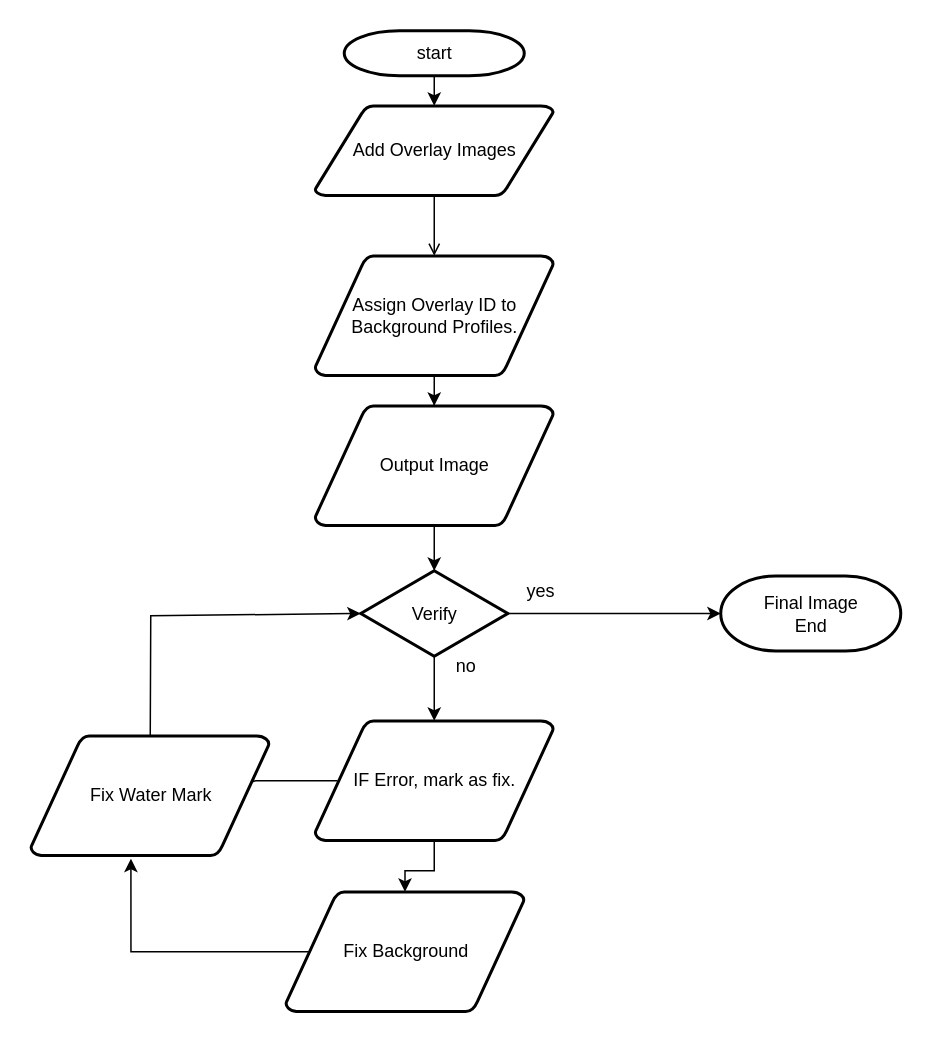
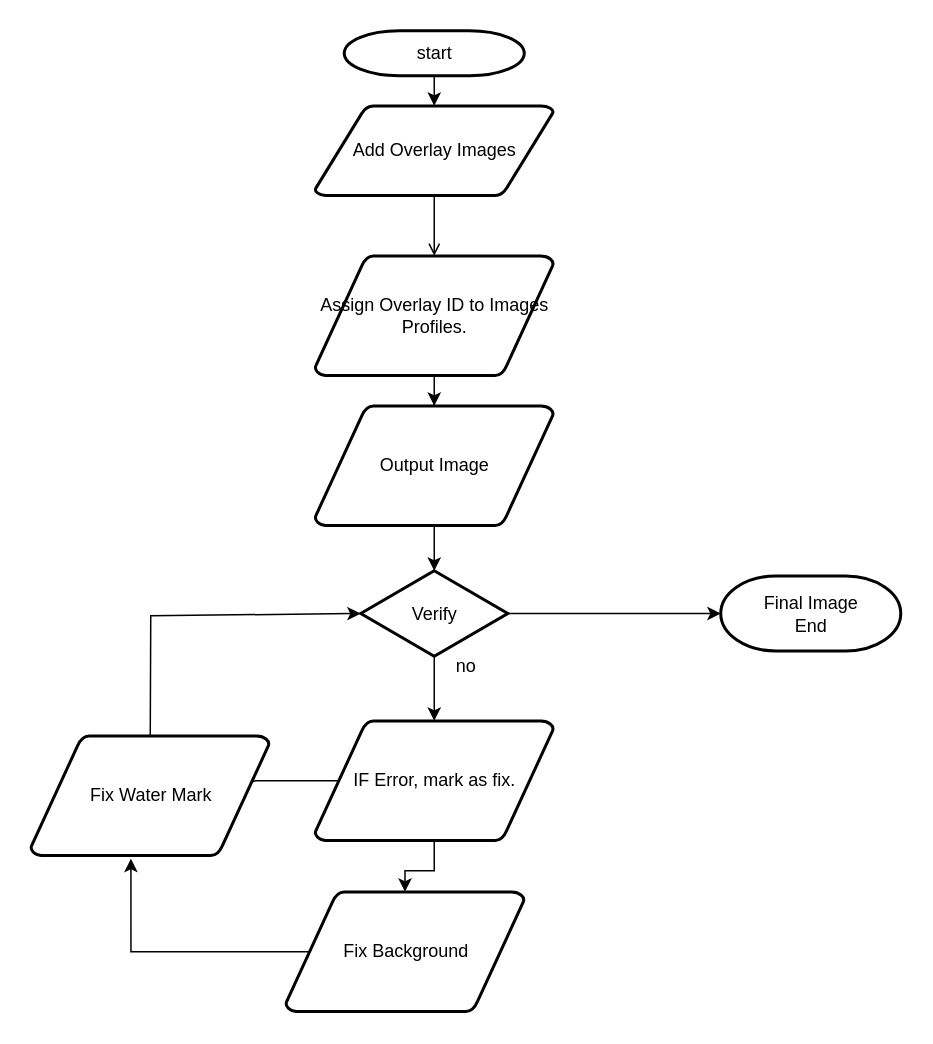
  <mxCell id="0" />
  <mxCell id="1" parent="0" />
  <mxCell id="2" value="start" style="shape=mxgraph.flowchart.terminator;strokeWidth=2;gradientDirection=north;fontStyle=0;html=1;rounded=0;" parent="1" vertex="1"><mxGeometry x="229" y="20" width="120" height="30" as="geometry" /></mxCell>
  <mxCell id="3" value="" style="edgeStyle=orthogonalEdgeStyle;rounded=0;orthogonalLoop=1;jettySize=auto;html=1;endArrow=open;" edge="1" parent="1" source="4" target="17"><mxGeometry relative="1" as="geometry" /></mxCell>
  <mxCell id="4" value="Add Overlay Images" style="shape=mxgraph.flowchart.data;strokeWidth=2;gradientDirection=north;fontStyle=0;html=1;rounded=0;" parent="1" vertex="1"><mxGeometry x="209.5" y="70" width="159" height="60" as="geometry" /></mxCell>
  <mxCell id="5" value="" style="edgeStyle=orthogonalEdgeStyle;rounded=0;orthogonalLoop=1;jettySize=auto;html=1;" edge="1" parent="1" source="6" target="19"><mxGeometry relative="1" as="geometry" /></mxCell>
  <mxCell id="6" value="IF Error, mark as fix." style="shape=mxgraph.flowchart.data;strokeWidth=2;gradientDirection=north;fontStyle=0;html=1;rounded=0;" parent="1" vertex="1"><mxGeometry x="209.5" y="480" width="159" height="80" as="geometry" /></mxCell>
  <mxCell id="7" style="edgeStyle=orthogonalEdgeStyle;rounded=0;orthogonalLoop=1;jettySize=auto;html=1;exitX=0.5;exitY=1;exitDx=0;exitDy=0;exitPerimeter=0;entryX=0.5;entryY=0;entryDx=0;entryDy=0;entryPerimeter=0;" edge="1" parent="1" source="8" target="6"><mxGeometry relative="1" as="geometry" /></mxCell>
  <mxCell id="8" value="Verify" style="shape=mxgraph.flowchart.decision;strokeWidth=2;gradientDirection=north;fontStyle=0;html=1;rounded=0;" parent="1" vertex="1"><mxGeometry x="240" y="380" width="98" height="57" as="geometry" /></mxCell>
  <mxCell id="9" style="fontStyle=1;strokeWidth=1;html=1;rounded=0;" parent="1" source="2" target="4" edge="1"><mxGeometry relative="1" as="geometry" /></mxCell>
  <mxCell id="10" style="fontStyle=1;strokeWidth=1;html=1;startArrow=none;rounded=0;entryX=0.5;entryY=0;entryDx=0;entryDy=0;entryPerimeter=0;" parent="1" source="18" target="8" edge="1"><mxGeometry relative="1" as="geometry"><mxPoint x="298.167" y="500" as="targetPoint" /></mxGeometry></mxCell>
- <mxCell id="11" value="yes" style="text;fontStyle=0;html=1;strokeColor=none;fillColor=none;strokeWidth=2;rounded=0;" parent="1" vertex="1"><mxGeometry x="349" y="380" width="40" height="26" as="geometry" /></mxCell>
  <mxCell id="12" value="Fix Water Mark" style="shape=mxgraph.flowchart.data;strokeWidth=2;gradientDirection=north;fontStyle=0;html=1;rounded=0;" parent="1" vertex="1"><mxGeometry x="20" y="490" width="159" height="80" as="geometry" /></mxCell>
  <mxCell id="13" value="no" style="text;fontStyle=0;html=1;strokeColor=none;fillColor=none;strokeWidth=2;align=center;rounded=0;" parent="1" vertex="1"><mxGeometry x="290" y="430" width="40" height="26" as="geometry" /></mxCell>
  <mxCell id="14" value="" style="edgeStyle=elbowEdgeStyle;elbow=horizontal;fontStyle=1;strokeWidth=1;html=1;rounded=0;entryX=0.923;entryY=0.385;entryDx=0;entryDy=0;entryPerimeter=0;exitX=0.095;exitY=0.5;exitDx=0;exitDy=0;exitPerimeter=0;endArrow=none;" parent="1" source="6" target="12" edge="1"><mxGeometry width="100" height="100" as="geometry"><mxPoint y="320" as="sourcePoint" x="-20" /><mxPoint x="80" as="targetPoint" y="220" /><Array as="points"><mxPoint x="170" y="530" /></Array></mxGeometry></mxCell>
  <mxCell id="15" value="Final Image&lt;br&gt;End" style="shape=mxgraph.flowchart.terminator;strokeWidth=2;gradientDirection=north;fontStyle=0;html=1;rounded=0;" parent="1" vertex="1"><mxGeometry x="480" y="383.5" width="120" height="50" as="geometry" /></mxCell>
  <mxCell id="16" value="" style="edgeStyle=orthogonalEdgeStyle;rounded=0;orthogonalLoop=1;jettySize=auto;html=1;" edge="1" parent="1" source="17" target="18"><mxGeometry relative="1" as="geometry" /></mxCell>
- <mxCell id="17" value="Assign Overlay ID to Background Profiles." style="shape=mxgraph.flowchart.data;strokeWidth=2;gradientDirection=north;fontStyle=0;html=1;align=center;textDirection=ltr;whiteSpace=wrap;rounded=0;" vertex="1" parent="1"><mxGeometry x="209.5" y="170" width="159" height="80" as="geometry" /></mxCell>
+ <mxCell id="17" value="Assign Overlay ID to Images Profiles." style="shape=mxgraph.flowchart.data;strokeWidth=2;gradientDirection=north;fontStyle=0;html=1;align=center;textDirection=ltr;whiteSpace=wrap;rounded=0;" vertex="1" parent="1"><mxGeometry x="209.5" y="170" width="159" height="80" as="geometry" /></mxCell>
  <mxCell id="18" value="Output Image" style="shape=mxgraph.flowchart.data;strokeWidth=2;gradientDirection=north;fontStyle=0;align=center;textDirection=ltr;html=1;whiteSpace=wrap;rounded=0;" vertex="1" parent="1"><mxGeometry x="209.5" y="270" width="159" height="80" as="geometry" /></mxCell>
  <mxCell id="19" value="Fix Background" style="shape=mxgraph.flowchart.data;strokeWidth=2;gradientDirection=north;fontStyle=0;html=1;rounded=0;" vertex="1" parent="1"><mxGeometry x="190" y="594" width="159" height="80" as="geometry" /></mxCell>
  <mxCell id="20" value="" style="edgeStyle=orthogonalEdgeStyle;rounded=0;orthogonalLoop=1;jettySize=auto;html=1;exitX=0.095;exitY=0.5;exitDx=0;exitDy=0;exitPerimeter=0;entryX=0.42;entryY=1.025;entryDx=0;entryDy=0;entryPerimeter=0;" edge="1" parent="1" source="19" target="12"><mxGeometry relative="1" as="geometry"><mxPoint x="149.5" y="640" as="sourcePoint" /><mxPoint x="130" y="674" as="targetPoint" /></mxGeometry></mxCell>
  <mxCell id="21" value="&lt;span style=&quot;color: rgba(0, 0, 0, 0); font-family: monospace; font-size: 0px; text-align: start;&quot;&gt;%3CmxGraphModel%3E%3Croot%3E%3CmxCell%20id%3D%220%22%2F%3E%3CmxCell%20id%3D%221%22%20parent%3D%220%22%2F%3E%3CmxCell%20id%3D%222%22%20value%3D%22%22%20style%3D%22edgeStyle%3DorthogonalEdgeStyle%3Brounded%3D0%3BorthogonalLoop%3D1%3BjettySize%3Dauto%3Bhtml%3D1%3BexitX%3D0.095%3BexitY%3D0.5%3BexitDx%3D0%3BexitDy%3D0%3BexitPerimeter%3D0%3BentryX%3D0.42%3BentryY%3D1.025%3BentryDx%3D0%3BentryDy%3D0%3BentryPerimeter%3D0%3B%22%20edge%3D%221%22%20parent%3D%221%22%3E%3CmxGeometry%20relative%3D%221%22%20as%3D%22geometry%22%3E%3CmxPoint%20x%3D%22225.105%22%20y%3D%22414%22%20as%3D%22sourcePoint%22%2F%3E%3CmxPoint%20x%3D%22106.78%22%20y%3D%22352%22%20as%3D%22targetPoint%22%2F%3E%3C%2FmxGeometry%3E%3C%2FmxCell%3E%3C%2Froot%3E%3C%2FmxGraphModel%3E&lt;/span&gt;&lt;span style=&quot;color: rgba(0, 0, 0, 0); font-family: monospace; font-size: 0px; text-align: start;&quot;&gt;%3CmxGraphModel%3E%3Croot%3E%3CmxCell%20id%3D%220%22%2F%3E%3CmxCell%20id%3D%221%22%20parent%3D%220%22%2F%3E%3CmxCell%20id%3D%222%22%20value%3D%22%22%20style%3D%22edgeStyle%3DorthogonalEdgeStyle%3Brounded%3D0%3BorthogonalLoop%3D1%3BjettySize%3Dauto%3Bhtml%3D1%3BexitX%3D0.095%3BexitY%3D0.5%3BexitDx%3D0%3BexitDy%3D0%3BexitPerimeter%3D0%3BentryX%3D0.42%3BentryY%3D1.025%3BentryDx%3D0%3BentryDy%3D0%3BentryPerimeter%3D0%3B%22%20edge%3D%221%22%20parent%3D%221%22%3E%3CmxGeometry%20relative%3D%221%22%20as%3D%22geometry%22%3E%3CmxPoint%20x%3D%22225.105%22%20y%3D%22414%22%20as%3D%22sourcePoint%22%2F%3E%3CmxPoint%20x%3D%22106.78%22%20y%3D%22352%22%20as%3D%22targetPoint%22%2F%3E%3C%2FmxGeometry%3E%3C%2FmxCell%3E%3C%2Froot%3E%3C%2FmxGraphModel%3E&lt;/span&gt;" style="text;html=1;align=center;verticalAlign=middle;resizable=0;points=[];autosize=1;strokeColor=none;fillColor=none;" vertex="1" parent="1"><mxGeometry x="80" y="395" width="20" height="30" as="geometry" /></mxCell>
  <mxCell id="22" value="" style="endArrow=classic;html=1;rounded=0;entryX=0;entryY=0.5;entryDx=0;entryDy=0;entryPerimeter=0;" edge="1" parent="1" source="12" target="8"><mxGeometry width="50" height="50" relative="1" as="geometry"><mxPoint x="490" y="680" as="sourcePoint" /><mxPoint x="540" y="630" as="targetPoint" /><Array as="points"><mxPoint x="100" y="410" /></Array></mxGeometry></mxCell>
  <mxCell id="23" value="" style="endArrow=classic;html=1;rounded=0;entryX=0;entryY=0.5;entryDx=0;entryDy=0;entryPerimeter=0;exitX=1;exitY=0.5;exitDx=0;exitDy=0;exitPerimeter=0;" edge="1" parent="1" source="8" target="15"><mxGeometry width="50" height="50" relative="1" as="geometry"><mxPoint x="220" y="420" as="sourcePoint" /><mxPoint x="270" y="370" as="targetPoint" /></mxGeometry></mxCell>
